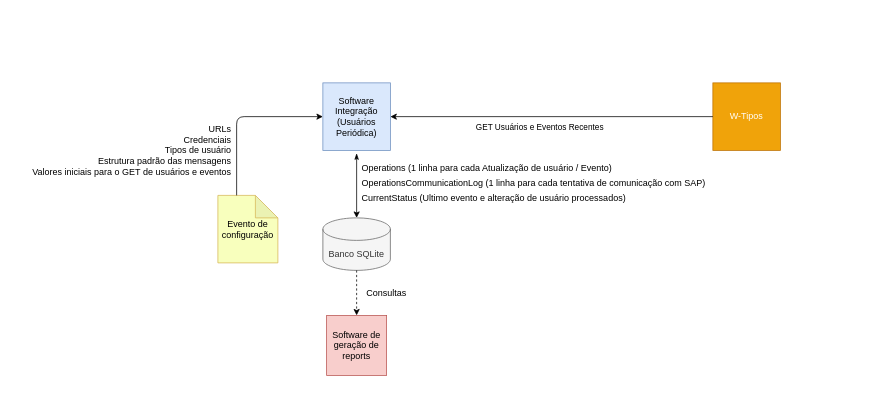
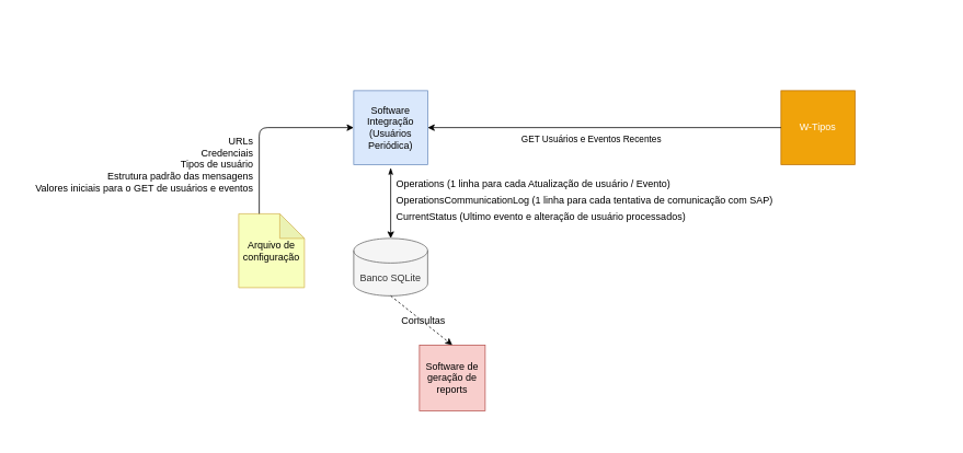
  <mxCell id="0" />
  <mxCell id="1" parent="0" />
  <mxCell id="2" value="" style="rounded=0;whiteSpace=wrap;html=1;align=right;strokeColor=none;" vertex="1" parent="1"><mxGeometry x="30" y="20" width="1030" height="510" as="geometry" /></mxCell>
  <mxCell id="3" value="&lt;div&gt;W-Tipos&lt;/div&gt;" style="whiteSpace=wrap;html=1;aspect=fixed;fillColor=#f0a30a;strokeColor=#BD7000;fontColor=#ffffff;" vertex="1" parent="1"><mxGeometry x="950" y="110" width="90" height="90" as="geometry" /></mxCell>
  <mxCell id="4" value="&lt;div&gt;Software Integração&lt;/div&gt;&lt;div&gt;(Usuários Periódica)&lt;br&gt;&lt;/div&gt;" style="whiteSpace=wrap;html=1;aspect=fixed;fillColor=#dae8fc;strokeColor=#6c8ebf;" vertex="1" parent="1"><mxGeometry x="430" y="110" width="90" height="90" as="geometry" /></mxCell>
  <mxCell id="5" value="" style="endArrow=none;html=1;entryX=0;entryY=0.5;entryDx=0;entryDy=0;exitX=1;exitY=0.5;exitDx=0;exitDy=0;startArrow=classic;startFill=1;endFill=0;" edge="1" parent="1" source="4" target="3"><mxGeometry width="50" height="50" relative="1" as="geometry"><mxPoint x="520" y="150" as="sourcePoint" /><mxPoint x="820" y="150" as="targetPoint" /></mxGeometry></mxCell>
  <mxCell id="6" value="&lt;div&gt;GET Usuários e Eventos Recentes&lt;br&gt;&lt;/div&gt;&lt;div&gt;&lt;br&gt;&lt;/div&gt;" style="edgeLabel;html=1;align=center;verticalAlign=middle;resizable=0;points=[];" vertex="1" connectable="0" parent="5"><mxGeometry x="-0.25" relative="1" as="geometry"><mxPoint x="37" y="20" as="offset" /></mxGeometry></mxCell>
  <mxCell id="7" value="Banco SQLite" style="shape=cylinder3;whiteSpace=wrap;html=1;boundedLbl=1;backgroundOutline=1;size=15;fillColor=#f5f5f5;strokeColor=#666666;fontColor=#333333;" vertex="1" parent="1"><mxGeometry x="430" y="290" width="90" height="70" as="geometry" /></mxCell>
  <mxCell id="8" value="" style="endArrow=classic;html=1;entryX=0.5;entryY=0;entryDx=0;entryDy=0;entryPerimeter=0;startArrow=classicThin;startFill=1;" edge="1" parent="1" target="7"><mxGeometry width="50" height="50" relative="1" as="geometry"><mxPoint x="475" y="204" as="sourcePoint" /><mxPoint x="810" y="320" as="targetPoint" /></mxGeometry></mxCell>
  <mxCell id="9" value="Operations (1 linha para cada Atualização de usuário / Evento)" style="text;whiteSpace=wrap;html=1;" vertex="1" parent="1"><mxGeometry x="480" y="210" width="410" height="30" as="geometry" /></mxCell>
  <mxCell id="10" value="&lt;div&gt;OperationsCommunicationLog (1 linha para cada tentativa de comunicação com SAP)&lt;/div&gt;" style="text;whiteSpace=wrap;html=1;" vertex="1" parent="1"><mxGeometry x="480" y="230" width="670" height="30" as="geometry" /></mxCell>
  <mxCell id="11" value="CurrentStatus (Ultimo evento e alteração de usuário processados)" style="text;whiteSpace=wrap;html=1;" vertex="1" parent="1"><mxGeometry x="480" y="250" width="410" height="30" as="geometry" /></mxCell>
- <mxCell id="12" value="Software de geração de reports" style="whiteSpace=wrap;html=1;aspect=fixed;fillColor=#f8cecc;strokeColor=#b85450;" vertex="1" parent="1"><mxGeometry x="435" y="420" width="80" height="80" as="geometry" /></mxCell>
+ <mxCell id="12" value="Software de geração de reports" style="whiteSpace=wrap;html=1;aspect=fixed;fillColor=#f8cecc;strokeColor=#b85450;" vertex="1" parent="1"><mxGeometry x="510" y="420" width="80" height="80" as="geometry" /></mxCell>
  <mxCell id="13" value="" style="endArrow=classic;html=1;exitX=0.5;exitY=1;exitDx=0;exitDy=0;exitPerimeter=0;entryX=0.5;entryY=0;entryDx=0;entryDy=0;dashed=1;" edge="1" parent="1" source="7" target="12"><mxGeometry width="50" height="50" relative="1" as="geometry"><mxPoint x="690" y="370" as="sourcePoint" /><mxPoint x="740" y="320" as="targetPoint" /></mxGeometry></mxCell>
  <mxCell id="14" value="Consultas" style="text;html=1;strokeColor=none;fillColor=none;align=center;verticalAlign=middle;whiteSpace=wrap;rounded=0;" vertex="1" parent="1"><mxGeometry x="470" y="380" width="90" height="20" as="geometry" /></mxCell>
- <mxCell id="15" value="Evento de configuração" style="shape=note;whiteSpace=wrap;html=1;backgroundOutline=1;darkOpacity=0.05;strokeColor=#d6b656;fillColor=#F8FFBD;" vertex="1" parent="1"><mxGeometry x="290" y="260" width="80" height="90" as="geometry" /></mxCell>
+ <mxCell id="15" value="Arquivo de configuração" style="shape=note;whiteSpace=wrap;html=1;backgroundOutline=1;darkOpacity=0.05;strokeColor=#d6b656;fillColor=#F8FFBD;" vertex="1" parent="1"><mxGeometry x="290" y="260" width="80" height="90" as="geometry" /></mxCell>
  <mxCell id="16" value="" style="endArrow=classic;html=1;exitX=0;exitY=0;exitDx=25;exitDy=0;exitPerimeter=0;entryX=0;entryY=0.5;entryDx=0;entryDy=0;" edge="1" parent="1" source="15" target="4"><mxGeometry width="50" height="50" relative="1" as="geometry"><mxPoint x="290" y="210" as="sourcePoint" /><mxPoint x="340" y="160" as="targetPoint" /><Array as="points"><mxPoint x="315" y="155" /></Array></mxGeometry></mxCell>
  <mxCell id="17" value="&lt;div&gt;URLs&lt;/div&gt;&lt;div&gt;Credenciais&lt;br&gt;&lt;/div&gt;&lt;div&gt;Tipos de usuário&lt;/div&gt;&lt;div&gt;Estrutura padrão das mensagens&lt;/div&gt;&lt;div&gt;Valores iniciais para o GET de usuários e eventos&lt;br&gt; &lt;/div&gt;" style="text;html=1;strokeColor=none;fillColor=none;align=right;verticalAlign=middle;whiteSpace=wrap;rounded=0;" vertex="1" parent="1"><mxGeometry x="20" y="110" width="290" height="180" as="geometry" /></mxCell>
